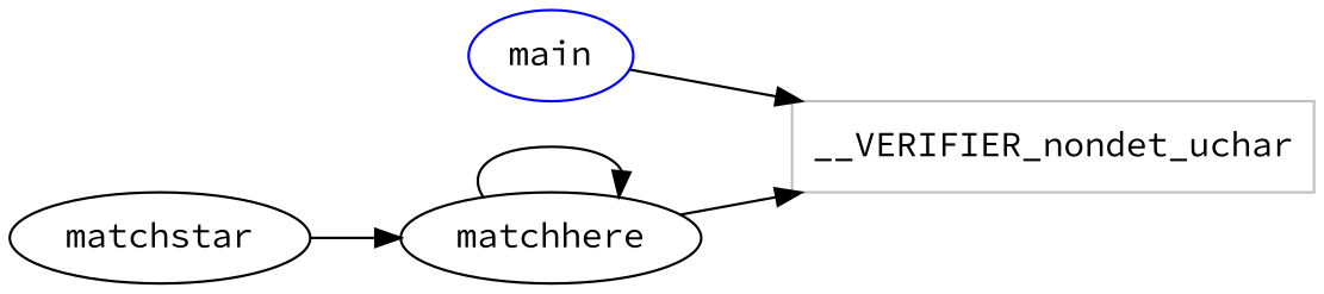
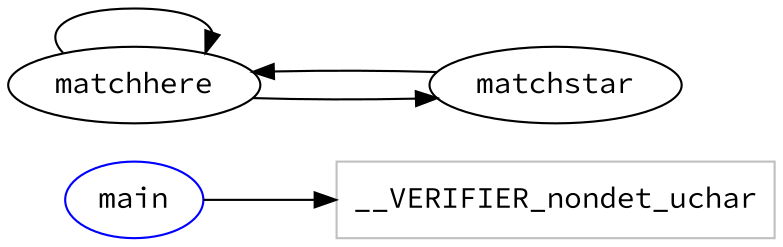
  digraph {
    fontname="Source Code Pro"
    rankdir=LR
    node [fontname="Source Code Pro"]
    edge [fontname="Source Code Pro"]
    main [color=blue shape=ellipse]
    n2 [color=grey label=__VERIFIER_nondet_uchar shape=box]
    n3 [label=matchhere]
    n4 [label=matchstar]
    main -> n2
    n3 -> n3
-   n3 -> n2
+   n3 -> n4
    n4 -> n3
  }
